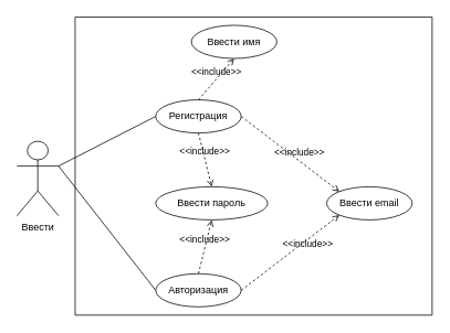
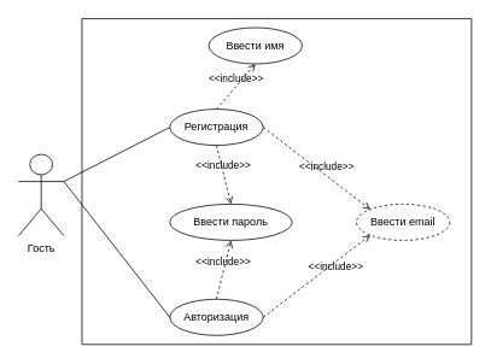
  <mxCell id="0" />
  <mxCell id="1" parent="0" />
- <mxCell id="2" value="Ввести" style="shape=umlActor;verticalLabelPosition=bottom;verticalAlign=top;html=1;outlineConnect=0;" vertex="1" parent="1"><mxGeometry x="20" y="170" width="50" height="90" as="geometry" /></mxCell>
+ <mxCell id="2" value="Гость" style="shape=umlActor;verticalLabelPosition=bottom;verticalAlign=top;html=1;outlineConnect=0;" vertex="1" parent="1"><mxGeometry x="20" y="170" width="50" height="90" as="geometry" /></mxCell>
  <mxCell id="3" value="Регистрация" style="ellipse;whiteSpace=wrap;html=1;" vertex="1" parent="1"><mxGeometry x="187" y="120" width="103" height="40" as="geometry" /></mxCell>
  <mxCell id="4" value="Авторизация" style="ellipse;whiteSpace=wrap;html=1;" vertex="1" parent="1"><mxGeometry x="187" y="330" width="103" height="40" as="geometry" /></mxCell>
  <mxCell id="5" value="Ввести пароль" style="ellipse;whiteSpace=wrap;html=1;" vertex="1" parent="1"><mxGeometry x="187" y="225" width="135" height="40" as="geometry" /></mxCell>
  <mxCell id="6" value="Ввести имя" style="ellipse;whiteSpace=wrap;html=1;" vertex="1" parent="1"><mxGeometry x="230" y="30" width="103" height="40" as="geometry" /></mxCell>
- <mxCell id="7" value="Ввести email" style="ellipse;whiteSpace=wrap;html=1;" vertex="1" parent="1"><mxGeometry x="393" y="225" width="103" height="40" as="geometry" /></mxCell>
+ <mxCell id="7" value="Ввести email" style="ellipse;whiteSpace=wrap;html=1;dashed=1;" vertex="1" parent="1"><mxGeometry x="393" y="225" width="103" height="40" as="geometry" /></mxCell>
  <mxCell id="8" value="&amp;lt;&amp;lt;include&amp;gt;&amp;gt;" style="html=1;verticalAlign=bottom;labelBackgroundColor=none;endArrow=open;endFill=0;dashed=1;rounded=0;exitX=0.5;exitY=1;exitDx=0;exitDy=0;entryX=0.5;entryY=0;entryDx=0;entryDy=0;" edge="1" parent="1" source="3" target="5"><mxGeometry width="160" relative="1" as="geometry"><mxPoint x="336" y="280" as="sourcePoint" /><mxPoint x="496" y="280" as="targetPoint" /></mxGeometry></mxCell>
  <mxCell id="9" value="&amp;lt;&amp;lt;include&amp;gt;&amp;gt;" style="html=1;verticalAlign=bottom;labelBackgroundColor=none;endArrow=open;endFill=0;dashed=1;rounded=0;exitX=0.5;exitY=0;exitDx=0;exitDy=0;entryX=0.5;entryY=1;entryDx=0;entryDy=0;" edge="1" parent="1" source="4" target="5"><mxGeometry width="160" relative="1" as="geometry"><mxPoint x="350" y="230" as="sourcePoint" /><mxPoint x="510" y="230" as="targetPoint" /></mxGeometry></mxCell>
  <mxCell id="10" value="&amp;lt;&amp;lt;include&amp;gt;&amp;gt;" style="html=1;verticalAlign=bottom;labelBackgroundColor=none;endArrow=open;endFill=0;dashed=1;rounded=0;exitX=1;exitY=0.5;exitDx=0;exitDy=0;entryX=0;entryY=0;entryDx=0;entryDy=0;" edge="1" parent="1" source="3" target="7"><mxGeometry x="0.178" y="1" width="160" relative="1" as="geometry"><mxPoint x="350" y="230" as="sourcePoint" /><mxPoint x="510" y="230" as="targetPoint" /><mxPoint as="offset" /></mxGeometry></mxCell>
  <mxCell id="11" value="&amp;lt;&amp;lt;include&amp;gt;&amp;gt;" style="html=1;verticalAlign=bottom;labelBackgroundColor=none;endArrow=open;endFill=0;dashed=1;rounded=0;exitX=1;exitY=0.5;exitDx=0;exitDy=0;entryX=0;entryY=1;entryDx=0;entryDy=0;" edge="1" parent="1" source="4" target="7"><mxGeometry x="0.231" y="-12" width="160" relative="1" as="geometry"><mxPoint x="350" y="230" as="sourcePoint" /><mxPoint x="510" y="230" as="targetPoint" /><mxPoint as="offset" /></mxGeometry></mxCell>
  <mxCell id="12" value="&amp;lt;&amp;lt;include&amp;gt;&amp;gt;" style="html=1;verticalAlign=bottom;labelBackgroundColor=none;endArrow=open;endFill=0;dashed=1;rounded=0;exitX=0.5;exitY=0;exitDx=0;exitDy=0;entryX=0.5;entryY=1;entryDx=0;entryDy=0;" edge="1" parent="1" source="3" target="6"><mxGeometry width="160" relative="1" as="geometry"><mxPoint x="350" y="230" as="sourcePoint" /><mxPoint x="510" y="230" as="targetPoint" /></mxGeometry></mxCell>
  <mxCell id="13" value="" style="endArrow=none;html=1;rounded=0;exitX=1;exitY=0.333;exitDx=0;exitDy=0;exitPerimeter=0;entryX=0;entryY=0.5;entryDx=0;entryDy=0;" edge="1" parent="1" source="2" target="3"><mxGeometry width="50" height="50" relative="1" as="geometry"><mxPoint x="300" y="200" as="sourcePoint" /><mxPoint x="350" y="150" as="targetPoint" /></mxGeometry></mxCell>
  <mxCell id="14" value="" style="endArrow=none;html=1;rounded=0;entryX=0;entryY=0.5;entryDx=0;entryDy=0;" edge="1" parent="1" target="4"><mxGeometry width="50" height="50" relative="1" as="geometry"><mxPoint x="70" y="200" as="sourcePoint" /><mxPoint x="197" y="150" as="targetPoint" /></mxGeometry></mxCell>
  <mxCell id="15" value="" style="swimlane;startSize=0;" vertex="1" parent="1"><mxGeometry x="90" y="20" width="430" height="360" as="geometry" /></mxCell>
